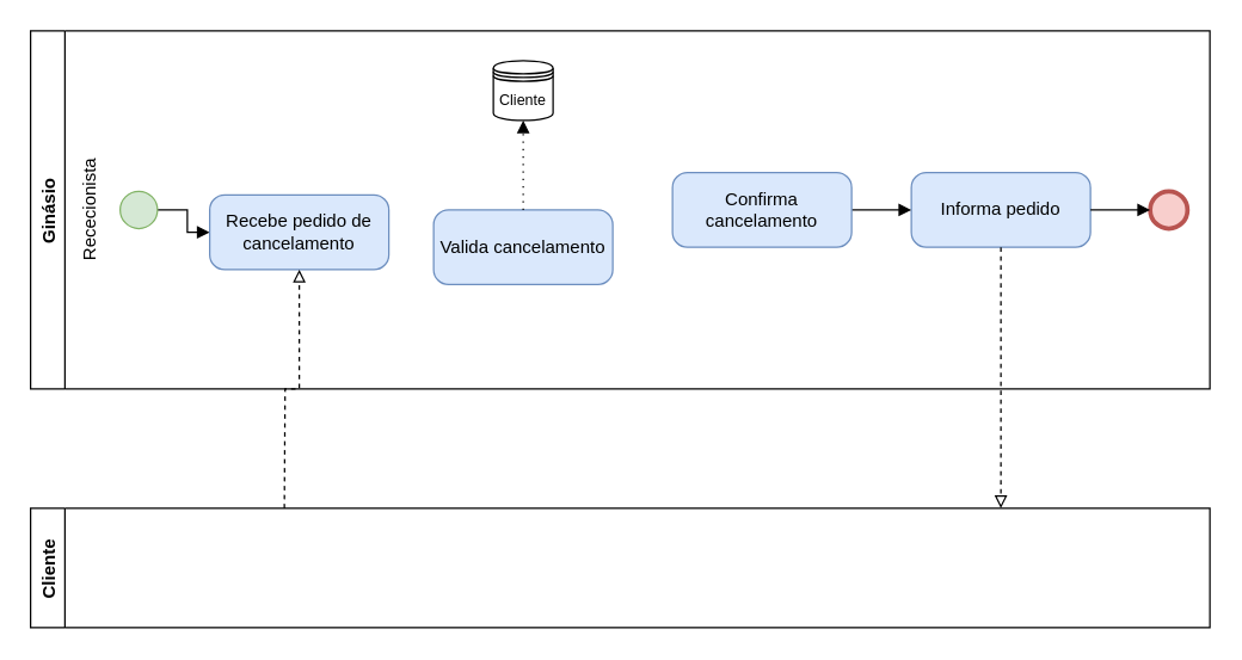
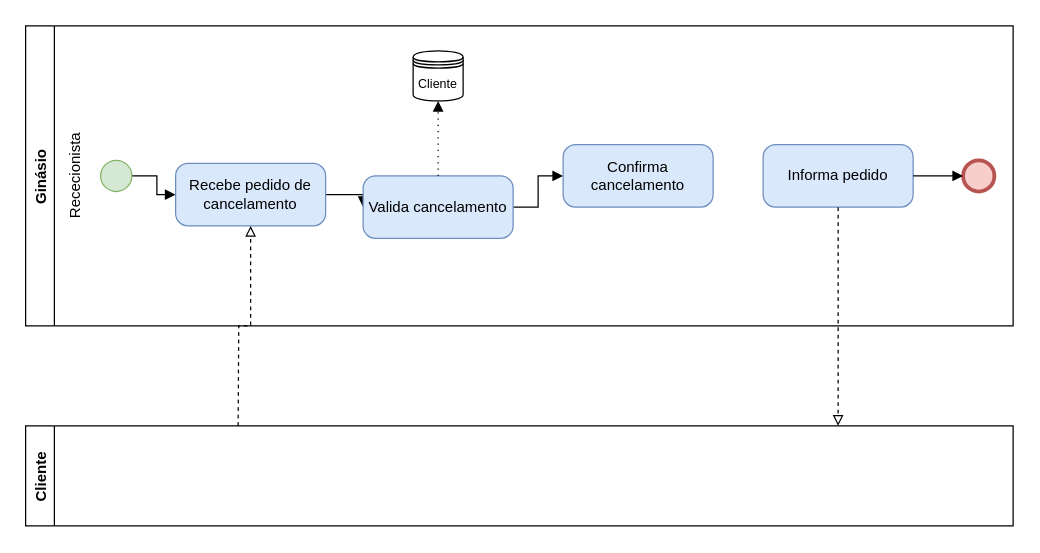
  <mxCell id="0" />
  <mxCell id="1" parent="0" />
  <mxCell id="2" value="Ginásio" style="swimlane;horizontal=0;" parent="1" vertex="1"><mxGeometry x="20" y="20" width="790" height="240" as="geometry" /></mxCell>
  <mxCell id="3" value="Rececionista" style="text;html=1;strokeColor=none;fillColor=none;align=center;verticalAlign=middle;whiteSpace=wrap;rounded=0;rotation=-90;" parent="2" vertex="1"><mxGeometry x="10" y="105" width="60" height="30" as="geometry" /></mxCell>
  <mxCell id="4" style="edgeStyle=orthogonalEdgeStyle;rounded=0;orthogonalLoop=1;jettySize=auto;html=1;entryX=0;entryY=0.5;entryDx=0;entryDy=0;entryPerimeter=0;endArrow=block;endFill=1;" parent="2" source="5" target="7" edge="1"><mxGeometry relative="1" as="geometry" /></mxCell>
  <mxCell id="5" value="" style="points=[[0.145,0.145,0],[0.5,0,0],[0.855,0.145,0],[1,0.5,0],[0.855,0.855,0],[0.5,1,0],[0.145,0.855,0],[0,0.5,0]];shape=mxgraph.bpmn.event;html=1;verticalLabelPosition=bottom;labelBackgroundColor=#ffffff;verticalAlign=top;align=center;perimeter=ellipsePerimeter;outlineConnect=0;aspect=fixed;outline=standard;symbol=general;fillColor=#d5e8d4;strokeColor=#82b366;" parent="2" vertex="1"><mxGeometry x="60" y="107.5" width="25" height="25" as="geometry" /></mxCell>
+ <mxCell id="6" style="edgeStyle=orthogonalEdgeStyle;rounded=0;orthogonalLoop=1;jettySize=auto;html=1;exitX=1;exitY=0.5;exitDx=0;exitDy=0;exitPerimeter=0;entryX=0;entryY=0.5;entryDx=0;entryDy=0;entryPerimeter=0;endArrow=block;endFill=1;" parent="2" source="7" target="9" edge="1"><mxGeometry relative="1" as="geometry" /></mxCell>
  <mxCell id="7" value="Recebe pedido de cancelamento" style="points=[[0.25,0,0],[0.5,0,0],[0.75,0,0],[1,0.25,0],[1,0.5,0],[1,0.75,0],[0.75,1,0],[0.5,1,0],[0.25,1,0],[0,0.75,0],[0,0.5,0],[0,0.25,0]];shape=mxgraph.bpmn.task;whiteSpace=wrap;rectStyle=rounded;size=10;taskMarker=abstract;fillColor=#dae8fc;strokeColor=#6c8ebf;" parent="2" vertex="1"><mxGeometry x="120" y="110" width="120" height="50" as="geometry" /></mxCell>
+ <mxCell id="8" style="edgeStyle=orthogonalEdgeStyle;rounded=0;orthogonalLoop=1;jettySize=auto;html=1;endArrow=block;endFill=1;entryX=0;entryY=0.5;entryDx=0;entryDy=0;entryPerimeter=0;" parent="2" source="9" target="19" edge="1"><mxGeometry relative="1" as="geometry"><mxPoint x="470" y="120" as="targetPoint" /></mxGeometry></mxCell>
  <mxCell id="9" value="Valida cancelamento" style="points=[[0.25,0,0],[0.5,0,0],[0.75,0,0],[1,0.25,0],[1,0.5,0],[1,0.75,0],[0.75,1,0],[0.5,1,0],[0.25,1,0],[0,0.75,0],[0,0.5,0],[0,0.25,0]];shape=mxgraph.bpmn.task;whiteSpace=wrap;rectStyle=rounded;size=10;taskMarker=abstract;fillColor=#dae8fc;strokeColor=#6c8ebf;" parent="2" vertex="1"><mxGeometry x="270" y="120" width="120" height="50" as="geometry" /></mxCell>
  <mxCell id="10" value="Informa pedido" style="points=[[0.25,0,0],[0.5,0,0],[0.75,0,0],[1,0.25,0],[1,0.5,0],[1,0.75,0],[0.75,1,0],[0.5,1,0],[0.25,1,0],[0,0.75,0],[0,0.5,0],[0,0.25,0]];shape=mxgraph.bpmn.task;whiteSpace=wrap;rectStyle=rounded;size=10;taskMarker=abstract;fillColor=#dae8fc;strokeColor=#6c8ebf;" parent="2" vertex="1"><mxGeometry x="590" y="95" width="120" height="50" as="geometry" /></mxCell>
  <mxCell id="11" value="" style="points=[[0.145,0.145,0],[0.5,0,0],[0.855,0.145,0],[1,0.5,0],[0.855,0.855,0],[0.5,1,0],[0.145,0.855,0],[0,0.5,0]];shape=mxgraph.bpmn.event;html=1;verticalLabelPosition=bottom;labelBackgroundColor=#ffffff;verticalAlign=top;align=center;perimeter=ellipsePerimeter;outlineConnect=0;aspect=fixed;outline=end;symbol=terminate2;fillColor=#f8cecc;strokeColor=#b85450;" parent="2" vertex="1"><mxGeometry x="750" y="107.5" width="25" height="25" as="geometry" /></mxCell>
  <mxCell id="12" style="edgeStyle=orthogonalEdgeStyle;rounded=0;orthogonalLoop=1;jettySize=auto;html=1;exitX=1;exitY=0.5;exitDx=0;exitDy=0;exitPerimeter=0;entryX=0;entryY=0.5;entryDx=0;entryDy=0;entryPerimeter=0;endArrow=block;endFill=1;" parent="2" source="10" target="11" edge="1"><mxGeometry relative="1" as="geometry" /></mxCell>
  <mxCell id="13" style="edgeStyle=orthogonalEdgeStyle;rounded=0;orthogonalLoop=1;jettySize=auto;html=1;dashed=1;endArrow=block;endFill=0;exitX=0.5;exitY=1;exitDx=0;exitDy=0;exitPerimeter=0;" parent="2" edge="1" source="10"><mxGeometry relative="1" as="geometry"><mxPoint x="640" y="320" as="sourcePoint" /><mxPoint x="650" y="320" as="targetPoint" /></mxGeometry></mxCell>
  <mxCell id="14" value="" style="group" vertex="1" connectable="0" parent="2"><mxGeometry x="310" y="20" width="40" height="40" as="geometry" /></mxCell>
  <mxCell id="15" value="" style="shape=datastore;whiteSpace=wrap;html=1;labelPosition=center;verticalLabelPosition=bottom;align=center;verticalAlign=top;" parent="14" vertex="1"><mxGeometry width="40" height="40" as="geometry" /></mxCell>
  <mxCell id="16" value="" style="group" parent="14" vertex="1" connectable="0"><mxGeometry width="40" height="40" as="geometry" /></mxCell>
  <mxCell id="17" value="&lt;font style=&quot;font-size: 10px;&quot;&gt;Cliente&lt;/font&gt;" style="text;html=1;strokeColor=none;fillColor=none;align=center;verticalAlign=middle;whiteSpace=wrap;rounded=0;" parent="16" vertex="1"><mxGeometry x="4" y="20" width="32" height="12" as="geometry" /></mxCell>
- <mxCell id="18" style="edgeStyle=orthogonalEdgeStyle;rounded=0;orthogonalLoop=1;jettySize=auto;html=1;exitX=1;exitY=0.5;exitDx=0;exitDy=0;exitPerimeter=0;entryX=0;entryY=0.5;entryDx=0;entryDy=0;entryPerimeter=0;endArrow=block;endFill=1;" edge="1" parent="2" source="19" target="10"><mxGeometry relative="1" as="geometry" /></mxCell>
  <mxCell id="19" value="Confirma cancelamento" style="points=[[0.25,0,0],[0.5,0,0],[0.75,0,0],[1,0.25,0],[1,0.5,0],[1,0.75,0],[0.75,1,0],[0.5,1,0],[0.25,1,0],[0,0.75,0],[0,0.5,0],[0,0.25,0]];shape=mxgraph.bpmn.task;whiteSpace=wrap;rectStyle=rounded;size=10;taskMarker=abstract;fillColor=#dae8fc;strokeColor=#6c8ebf;" vertex="1" parent="2"><mxGeometry x="430" y="95" width="120" height="50" as="geometry" /></mxCell>
  <mxCell id="20" style="edgeStyle=orthogonalEdgeStyle;rounded=0;orthogonalLoop=1;jettySize=auto;html=1;entryX=0.5;entryY=1;entryDx=0;entryDy=0;entryPerimeter=0;dashed=1;endArrow=block;endFill=0;" parent="1" target="7" edge="1"><mxGeometry relative="1" as="geometry"><mxPoint x="190" y="340" as="sourcePoint" /></mxGeometry></mxCell>
  <mxCell id="21" value="Cliente" style="swimlane;horizontal=0;" parent="1" vertex="1"><mxGeometry x="20" y="340" width="790" height="80" as="geometry" /></mxCell>
  <mxCell id="22" style="edgeStyle=orthogonalEdgeStyle;rounded=0;orthogonalLoop=1;jettySize=auto;html=1;exitX=0.5;exitY=0;exitDx=0;exitDy=0;exitPerimeter=0;dashed=1;dashPattern=1 4;endArrow=block;endFill=1;" edge="1" parent="1" source="9"><mxGeometry relative="1" as="geometry"><mxPoint x="350" y="80" as="targetPoint" /></mxGeometry></mxCell>
